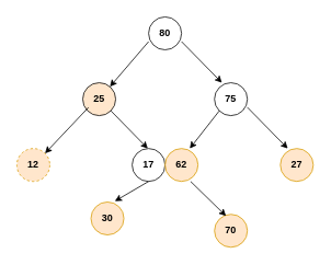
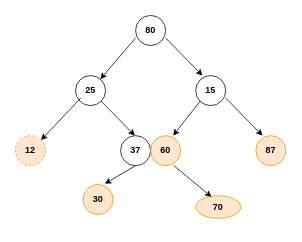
  <mxCell id="0" />
  <mxCell id="1" parent="0" />
  <mxCell id="2" value="&lt;b&gt;80&lt;/b&gt;" style="ellipse;whiteSpace=wrap;html=1;aspect=fixed;" parent="1" vertex="1"><mxGeometry x="180" y="20" width="40" height="40" as="geometry" /></mxCell>
- <mxCell id="3" value="&lt;b&gt;25&lt;/b&gt;" style="ellipse;whiteSpace=wrap;html=1;aspect=fixed;fillColor=#ffe6cc;" parent="1" vertex="1"><mxGeometry x="100" y="100" width="40" height="40" as="geometry" /></mxCell>
- <mxCell id="4" value="&lt;b&gt;75&lt;/b&gt;" style="ellipse;whiteSpace=wrap;html=1;aspect=fixed;" parent="1" vertex="1"><mxGeometry x="260" y="100" width="40" height="40" as="geometry" /></mxCell>
+ <mxCell id="3" value="&lt;b&gt;25&lt;/b&gt;" style="ellipse;whiteSpace=wrap;html=1;aspect=fixed;" parent="1" vertex="1"><mxGeometry x="100" y="100" width="40" height="40" as="geometry" /></mxCell>
+ <mxCell id="4" value="&lt;b&gt;15&lt;/b&gt;" style="ellipse;whiteSpace=wrap;html=1;aspect=fixed;" parent="1" vertex="1"><mxGeometry x="260" y="100" width="40" height="40" as="geometry" /></mxCell>
  <mxCell id="5" value="&lt;b&gt;12&lt;/b&gt;" style="ellipse;whiteSpace=wrap;html=1;aspect=fixed;fillColor=#ffe6cc;strokeColor=#d79b00;dashed=1;" parent="1" vertex="1"><mxGeometry x="20" y="180" width="40" height="40" as="geometry" /></mxCell>
- <mxCell id="6" value="&lt;b&gt;17&lt;/b&gt;" style="ellipse;whiteSpace=wrap;html=1;aspect=fixed;" parent="1" vertex="1"><mxGeometry x="160" y="180" width="40" height="40" as="geometry" /></mxCell>
- <mxCell id="7" value="&lt;b&gt;62&lt;/b&gt;" style="ellipse;whiteSpace=wrap;html=1;aspect=fixed;fillColor=#ffe6cc;strokeColor=#d79b00;" parent="1" vertex="1"><mxGeometry x="200" y="180" width="40" height="40" as="geometry" /></mxCell>
- <mxCell id="8" value="&lt;b&gt;27&lt;/b&gt;" style="ellipse;whiteSpace=wrap;html=1;aspect=fixed;fillColor=#ffe6cc;strokeColor=#d79b00;" parent="1" vertex="1"><mxGeometry x="340" y="180" width="40" height="40" as="geometry" /></mxCell>
+ <mxCell id="6" value="&lt;b&gt;37&lt;/b&gt;" style="ellipse;whiteSpace=wrap;html=1;aspect=fixed;" parent="1" vertex="1"><mxGeometry x="160" y="180" width="40" height="40" as="geometry" /></mxCell>
+ <mxCell id="7" value="&lt;b&gt;60&lt;/b&gt;" style="ellipse;whiteSpace=wrap;html=1;aspect=fixed;fillColor=#ffe6cc;strokeColor=#d79b00;" parent="1" vertex="1"><mxGeometry x="200" y="180" width="40" height="40" as="geometry" /></mxCell>
+ <mxCell id="8" value="&lt;b&gt;87&lt;/b&gt;" style="ellipse;whiteSpace=wrap;html=1;aspect=fixed;fillColor=#ffe6cc;strokeColor=#d79b00;" parent="1" vertex="1"><mxGeometry x="340" y="180" width="40" height="40" as="geometry" /></mxCell>
  <mxCell id="9" value="&lt;b&gt;30&lt;/b&gt;" style="ellipse;whiteSpace=wrap;html=1;aspect=fixed;fillColor=#ffe6cc;strokeColor=#d79b00;" parent="1" vertex="1"><mxGeometry x="110" y="245" width="40" height="40" as="geometry" /></mxCell>
- <mxCell id="10" value="&lt;b&gt;70&lt;/b&gt;" style="ellipse;whiteSpace=wrap;html=1;aspect=fixed;fillColor=#ffe6cc;strokeColor=#d79b00;" parent="1" vertex="1"><mxGeometry x="260" y="260" width="40" height="40" as="geometry" /></mxCell>
+ <mxCell id="10" value="&lt;b&gt;70&lt;/b&gt;" style="ellipse;whiteSpace=wrap;html=1;aspect=fixed;fillColor=#ffe6cc;strokeColor=#d79b00;" parent="1" vertex="1"><mxGeometry x="260" y="260" width="60" height="30" as="geometry" /></mxCell>
  <mxCell id="11" value="" style="endArrow=classic;html=1;rounded=0;" parent="1" target="3" edge="1"><mxGeometry width="50" height="50" relative="1" as="geometry"><mxPoint x="180" y="50" as="sourcePoint" /><mxPoint x="150" y="120" as="targetPoint" /></mxGeometry></mxCell>
  <mxCell id="12" value="" style="endArrow=classic;html=1;rounded=0;entryX=1;entryY=0;entryDx=0;entryDy=0;" parent="1" target="5" edge="1"><mxGeometry width="50" height="50" relative="1" as="geometry"><mxPoint x="106.98" y="130" as="sourcePoint" /><mxPoint x="59.996" y="184.815" as="targetPoint" /></mxGeometry></mxCell>
  <mxCell id="13" value="" style="endArrow=classic;html=1;rounded=0;entryX=0.725;entryY=-0.025;entryDx=0;entryDy=0;entryPerimeter=0;" parent="1" target="9" edge="1"><mxGeometry width="50" height="50" relative="1" as="geometry"><mxPoint x="180" y="220" as="sourcePoint" /><mxPoint x="133.016" y="274.815" as="targetPoint" /></mxGeometry></mxCell>
  <mxCell id="14" value="" style="endArrow=classic;html=1;rounded=0;exitX=0;exitY=1;exitDx=0;exitDy=0;" parent="1" source="4" edge="1"><mxGeometry width="50" height="50" relative="1" as="geometry"><mxPoint x="268.98" y="130" as="sourcePoint" /><mxPoint x="230" y="180" as="targetPoint" /></mxGeometry></mxCell>
  <mxCell id="15" value="" style="endArrow=classic;html=1;rounded=0;entryX=0.225;entryY=0;entryDx=0;entryDy=0;entryPerimeter=0;" parent="1" target="4" edge="1"><mxGeometry width="50" height="50" relative="1" as="geometry"><mxPoint x="220" y="50" as="sourcePoint" /><mxPoint x="266" y="106" as="targetPoint" /></mxGeometry></mxCell>
  <mxCell id="16" value="" style="endArrow=classic;html=1;rounded=0;entryX=0.225;entryY=0;entryDx=0;entryDy=0;entryPerimeter=0;" parent="1" edge="1"><mxGeometry width="50" height="50" relative="1" as="geometry"><mxPoint x="300" y="130" as="sourcePoint" /><mxPoint x="349" y="180" as="targetPoint" /></mxGeometry></mxCell>
  <mxCell id="17" value="" style="endArrow=classic;html=1;rounded=0;entryX=0.35;entryY=0.05;entryDx=0;entryDy=0;entryPerimeter=0;" parent="1" target="10" edge="1"><mxGeometry width="50" height="50" relative="1" as="geometry"><mxPoint x="231" y="220" as="sourcePoint" /><mxPoint x="280" y="270" as="targetPoint" /></mxGeometry></mxCell>
  <mxCell id="18" value="" style="endArrow=classic;html=1;rounded=0;entryX=0.225;entryY=0;entryDx=0;entryDy=0;entryPerimeter=0;exitX=1;exitY=1;exitDx=0;exitDy=0;" parent="1" source="3" edge="1"><mxGeometry width="50" height="50" relative="1" as="geometry"><mxPoint x="130" y="130" as="sourcePoint" /><mxPoint x="179" y="180" as="targetPoint" /></mxGeometry></mxCell>
